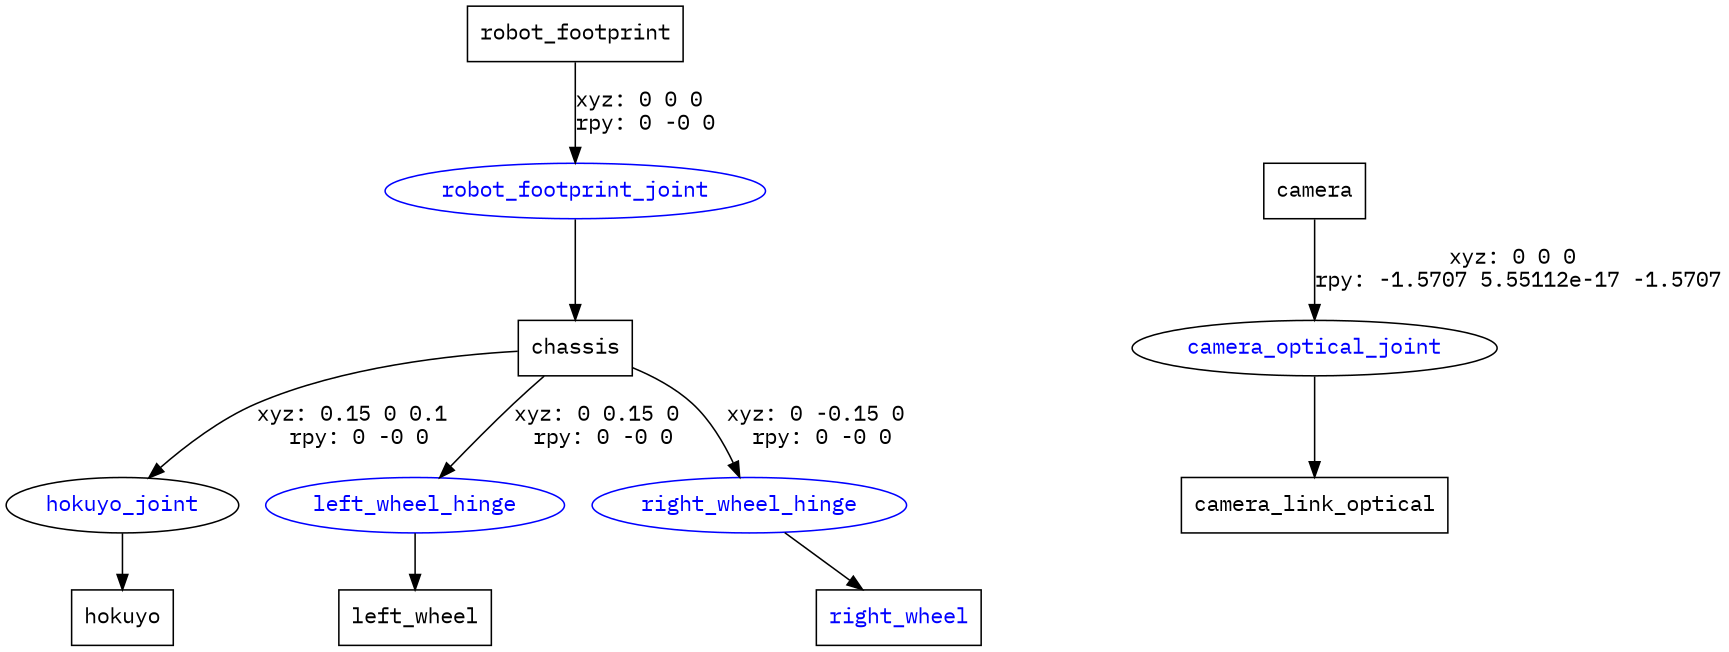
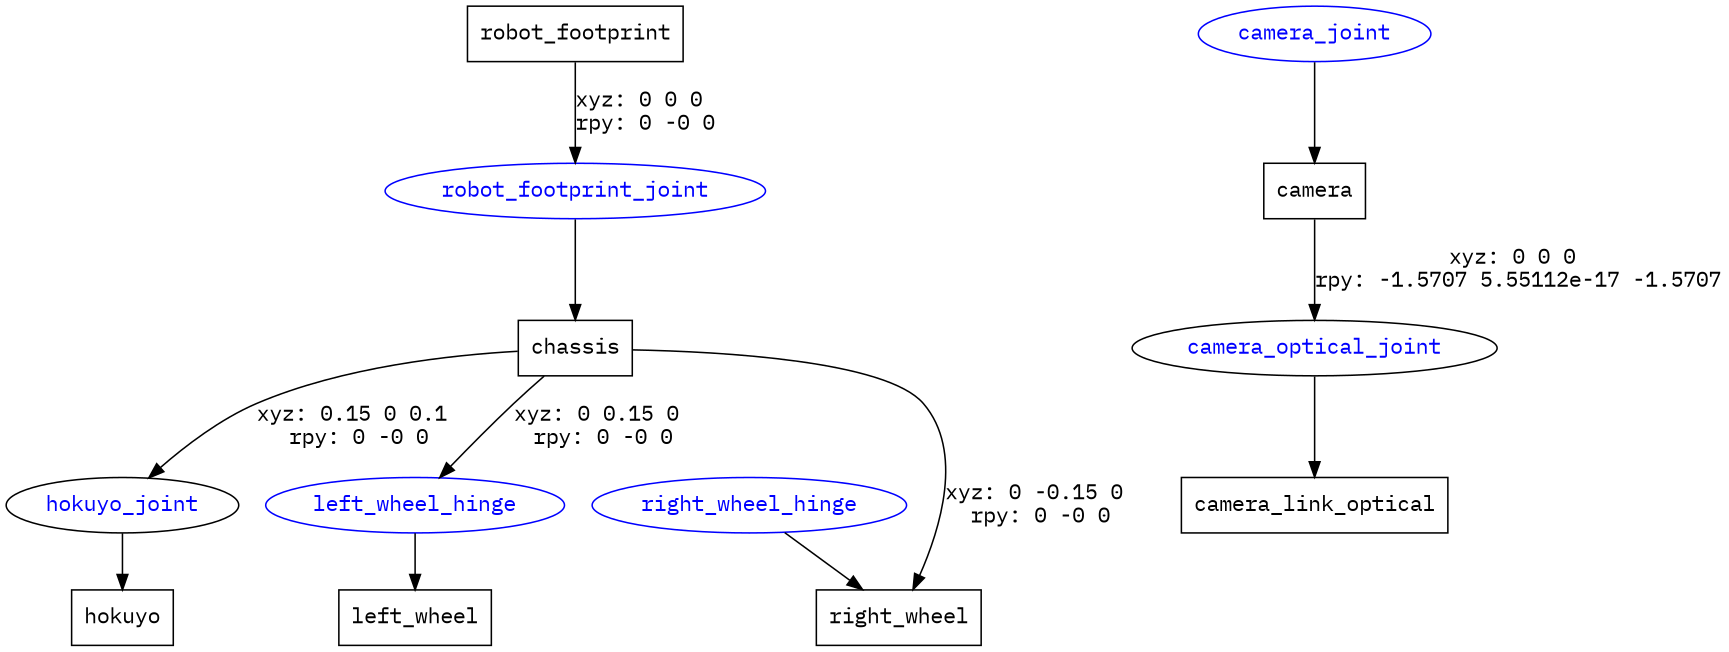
  digraph {
    fontname="IBM Plex Mono"
    node [fontname="IBM Plex Mono" shape=box]
    edge [fontname="IBM Plex Mono"]
    n1 [label=robot_footprint]
    robot_footprint_joint [color=blue fontcolor=blue shape=ellipse]
    n3 [label=chassis]
    hokuyo_joint [color=black fontcolor=blue shape=ellipse]
    left_wheel_hinge [color=blue fontcolor=blue shape=ellipse]
    right_wheel_hinge [color=blue fontcolor=blue shape=ellipse]
+   camera_joint [color=blue fontcolor=blue shape=ellipse]
    n8 [label=camera]
    n9 [label=hokuyo]
    n10 [label=left_wheel]
-   n11 [label=right_wheel fontcolor=blue]
+   n11 [label=right_wheel]
    camera_optical_joint [color=black fontcolor=blue shape=ellipse]
    n13 [label=camera_link_optical]
    n1 -> robot_footprint_joint [label="xyz: 0 0 0 \nrpy: 0 -0 0"]
    robot_footprint_joint -> n3
    n3 -> hokuyo_joint [label="xyz: 0.15 0 0.1 \nrpy: 0 -0 0"]
    n3 -> left_wheel_hinge [label="xyz: 0 0.15 0 \nrpy: 0 -0 0"]
-   n3 -> right_wheel_hinge [label="xyz: 0 -0.15 0 \nrpy: 0 -0 0"]
+   n3 -> n11 [label="xyz: 0 -0.15 0 \nrpy: 0 -0 0"]
    hokuyo_joint -> n9
    left_wheel_hinge -> n10
    right_wheel_hinge -> n11
+   camera_joint -> n8
    n8 -> camera_optical_joint [label="xyz: 0 0 0 \nrpy: -1.5707 5.55112e-17 -1.5707"]
    camera_optical_joint -> n13
  }
